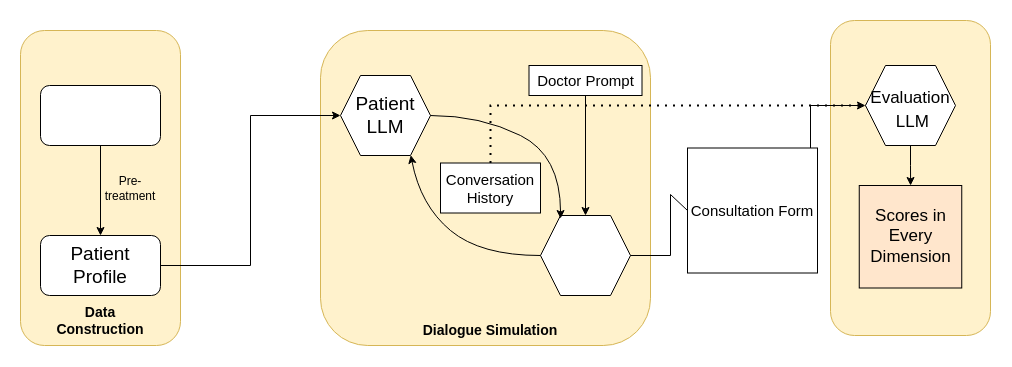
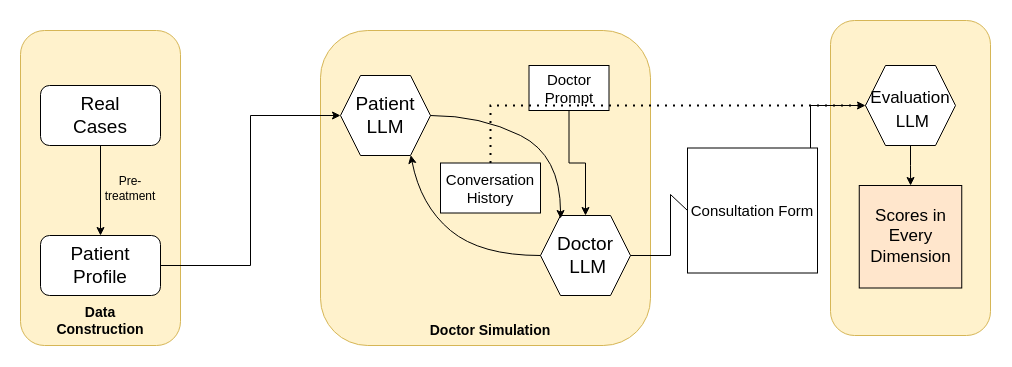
  <mxCell id="0" />
  <mxCell id="1" parent="0" />
  <mxCell id="2" value="" style="rounded=1;whiteSpace=wrap;html=1;overflow=visible;fillColor=#fff2cc;strokeColor=#d6b656;" vertex="1" parent="1"><mxGeometry x="320" y="30" width="330" height="315" as="geometry" /></mxCell>
  <mxCell id="3" value="" style="rounded=1;whiteSpace=wrap;html=1;overflow=visible;fillColor=#fff2cc;strokeColor=#d6b656;" vertex="1" parent="1"><mxGeometry x="20" y="30" width="160" height="315" as="geometry" /></mxCell>
  <mxCell id="4" value="" style="rounded=1;whiteSpace=wrap;html=1;overflow=visible;fillColor=#fff2cc;strokeColor=#d6b656;" vertex="1" parent="1"><mxGeometry x="830" y="20" width="160" height="315" as="geometry" /></mxCell>
  <mxCell id="5" value="Data Construction" style="text;html=1;align=center;verticalAlign=middle;whiteSpace=wrap;rounded=0;fontSize=14;fontStyle=1" vertex="1" parent="1"><mxGeometry x="70" y="305" width="60" height="30" as="geometry" /></mxCell>
  <mxCell id="6" value="" style="edgeStyle=orthogonalEdgeStyle;rounded=0;orthogonalLoop=1;jettySize=auto;html=1;" edge="1" parent="1" source="7" target="9"><mxGeometry relative="1" as="geometry" /></mxCell>
  <mxCell id="7" value="" style="rounded=1;whiteSpace=wrap;html=1;" vertex="1" parent="1"><mxGeometry x="40" y="85" width="120" height="60" as="geometry" /></mxCell>
  <mxCell id="8" style="edgeStyle=orthogonalEdgeStyle;rounded=0;orthogonalLoop=1;jettySize=auto;html=1;exitX=1;exitY=0.5;exitDx=0;exitDy=0;entryX=0;entryY=0.5;entryDx=0;entryDy=0;" edge="1" parent="1" source="9" target="13"><mxGeometry relative="1" as="geometry" /></mxCell>
  <mxCell id="9" value="" style="rounded=1;whiteSpace=wrap;html=1;" vertex="1" parent="1"><mxGeometry x="40" y="235" width="120" height="60" as="geometry" /></mxCell>
+ <mxCell id="10" value="Real Cases" style="text;html=1;align=center;verticalAlign=middle;whiteSpace=wrap;rounded=0;fontSize=19;" vertex="1" parent="1"><mxGeometry x="70" y="100" width="60" height="30" as="geometry" /></mxCell>
  <mxCell id="11" value="Patient Profile" style="text;html=1;align=center;verticalAlign=middle;whiteSpace=wrap;rounded=0;fontSize=19;" vertex="1" parent="1"><mxGeometry x="70" y="250" width="60" height="30" as="geometry" /></mxCell>
  <mxCell id="12" value="Pre-treatment" style="text;html=1;align=center;verticalAlign=middle;whiteSpace=wrap;rounded=0;" vertex="1" parent="1"><mxGeometry x="100" y="172.5" width="60" height="30" as="geometry" /></mxCell>
  <mxCell id="13" value="" style="shape=hexagon;perimeter=hexagonPerimeter2;whiteSpace=wrap;html=1;fixedSize=1;" vertex="1" parent="1"><mxGeometry x="340" y="75" width="90" height="80" as="geometry" /></mxCell>
  <mxCell id="14" value="" style="shape=hexagon;perimeter=hexagonPerimeter2;whiteSpace=wrap;html=1;fixedSize=1;" vertex="1" parent="1"><mxGeometry x="540" y="215" width="90" height="80" as="geometry" /></mxCell>
  <mxCell id="15" value="" style="curved=1;endArrow=classic;html=1;rounded=0;entryX=0.781;entryY=0.996;entryDx=0;entryDy=0;entryPerimeter=0;exitX=0;exitY=0.5;exitDx=0;exitDy=0;" edge="1" parent="1" source="14" target="13"><mxGeometry width="50" height="50" relative="1" as="geometry"><mxPoint x="540" y="275" as="sourcePoint" /><mxPoint x="570" y="275" as="targetPoint" /><Array as="points"><mxPoint x="480" y="255" /><mxPoint x="420" y="205" /></Array></mxGeometry></mxCell>
  <mxCell id="16" value="" style="curved=1;endArrow=classic;html=1;rounded=0;entryX=0.223;entryY=0.038;entryDx=0;entryDy=0;entryPerimeter=0;exitX=1;exitY=0.5;exitDx=0;exitDy=0;" edge="1" parent="1" source="13" target="14"><mxGeometry width="50" height="50" relative="1" as="geometry"><mxPoint x="520" y="325" as="sourcePoint" /><mxPoint x="570" y="275" as="targetPoint" /><Array as="points"><mxPoint x="480" y="115" /><mxPoint x="560" y="155" /></Array></mxGeometry></mxCell>
  <mxCell id="17" value="&lt;font style=&quot;font-size: 19px;&quot;&gt;Patient LLM&lt;/font&gt;" style="text;html=1;align=center;verticalAlign=middle;whiteSpace=wrap;rounded=0;" vertex="1" parent="1"><mxGeometry x="355" y="100" width="60" height="30" as="geometry" /></mxCell>
+ <mxCell id="18" value="&lt;font style=&quot;font-size: 19px;&quot;&gt;Doctor&lt;/font&gt;&lt;div&gt;&lt;font style=&quot;font-size: 19px;&quot;&gt;&amp;nbsp;LLM&lt;/font&gt;&lt;/div&gt;" style="text;html=1;align=center;verticalAlign=middle;whiteSpace=wrap;rounded=0;" vertex="1" parent="1"><mxGeometry x="555" y="240" width="60" height="30" as="geometry" /></mxCell>
  <mxCell id="19" value="&lt;font style=&quot;font-size: 15px;&quot;&gt;Conversation History&lt;/font&gt;" style="rounded=0;whiteSpace=wrap;html=1;" vertex="1" parent="1"><mxGeometry x="440" y="162.5" width="100" height="50" as="geometry" /></mxCell>
- <mxCell id="20" value="&lt;font&gt;&lt;b&gt;Dialogue Simulation&lt;/b&gt;&lt;/font&gt;" style="text;html=1;align=center;verticalAlign=middle;whiteSpace=wrap;rounded=0;fontSize=14;" vertex="1" parent="1"><mxGeometry x="375" y="315" width="230" height="30" as="geometry" /></mxCell>
+ <mxCell id="20" value="&lt;font&gt;&lt;b&gt;Doctor Simulation&lt;/b&gt;&lt;/font&gt;" style="text;html=1;align=center;verticalAlign=middle;whiteSpace=wrap;rounded=0;fontSize=14;" vertex="1" parent="1"><mxGeometry x="375" y="315" width="230" height="30" as="geometry" /></mxCell>
  <mxCell id="21" style="edgeStyle=orthogonalEdgeStyle;rounded=0;orthogonalLoop=1;jettySize=auto;html=1;exitX=0.5;exitY=1;exitDx=0;exitDy=0;" edge="1" parent="1" source="22" target="14"><mxGeometry relative="1" as="geometry" /></mxCell>
- <mxCell id="22" value="&lt;font style=&quot;font-size: 15px;&quot;&gt;Doctor Prompt&lt;/font&gt;" style="rounded=0;whiteSpace=wrap;html=1;" vertex="1" parent="1"><mxGeometry x="528.5" y="65" width="113" height="30" as="geometry" /></mxCell>
+ <mxCell id="22" value="&lt;font style=&quot;font-size: 15px;&quot;&gt;Doctor Prompt&lt;/font&gt;" style="rounded=0;whiteSpace=wrap;html=1;" vertex="1" parent="1"><mxGeometry x="528.5" y="65" width="80" height="45" as="geometry" /></mxCell>
  <mxCell id="23" style="edgeStyle=orthogonalEdgeStyle;rounded=0;orthogonalLoop=1;jettySize=auto;html=1;exitX=1;exitY=0.5;exitDx=0;exitDy=0;entryX=0;entryY=0.5;entryDx=0;entryDy=0;" edge="1" parent="1" source="24" target="27"><mxGeometry relative="1" as="geometry"><Array as="points"><mxPoint x="810" y="194" /><mxPoint x="810" y="105" /></Array></mxGeometry></mxCell>
  <mxCell id="24" value="&lt;font style=&quot;font-size: 15px;&quot;&gt;Consultation Form&lt;/font&gt;" style="rounded=0;whiteSpace=wrap;html=1;" vertex="1" parent="1"><mxGeometry x="687" y="147.5" width="130" height="125" as="geometry" /></mxCell>
  <mxCell id="25" value="" style="endArrow=none;html=1;rounded=0;exitX=0;exitY=0.5;exitDx=0;exitDy=0;entryX=1;entryY=0.5;entryDx=0;entryDy=0;" edge="1" parent="1" source="24" target="14"><mxGeometry width="50" height="50" relative="1" as="geometry"><mxPoint x="520" y="295" as="sourcePoint" /><mxPoint x="570" y="245" as="targetPoint" /><Array as="points"><mxPoint x="670" y="194" /><mxPoint x="670" y="255" /></Array></mxGeometry></mxCell>
  <mxCell id="26" style="edgeStyle=orthogonalEdgeStyle;rounded=0;orthogonalLoop=1;jettySize=auto;html=1;exitX=0.5;exitY=1;exitDx=0;exitDy=0;" edge="1" parent="1" source="27" target="30"><mxGeometry relative="1" as="geometry" /></mxCell>
  <mxCell id="27" value="" style="shape=hexagon;perimeter=hexagonPerimeter2;whiteSpace=wrap;html=1;fixedSize=1;" vertex="1" parent="1"><mxGeometry x="865" y="65" width="90" height="80" as="geometry" /></mxCell>
  <mxCell id="28" value="&lt;font style=&quot;font-size: 17px;&quot;&gt;&lt;table&gt;&lt;tbody&gt;&lt;tr&gt;&lt;td&gt;&lt;/td&gt;&lt;/tr&gt;&lt;/tbody&gt;&lt;/table&gt;&lt;table style=&quot;&quot;&gt;&lt;tbody&gt;&lt;tr&gt;&lt;td&gt;Evaluation&lt;/td&gt;&lt;/tr&gt;&lt;/tbody&gt;&lt;/table&gt;&amp;nbsp;LLM&lt;/font&gt;" style="text;html=1;align=center;verticalAlign=middle;whiteSpace=wrap;rounded=0;" vertex="1" parent="1"><mxGeometry x="880" y="90" width="60" height="30" as="geometry" /></mxCell>
  <mxCell id="29" value="" style="endArrow=none;dashed=1;html=1;dashPattern=1 3;strokeWidth=2;rounded=0;exitX=0.5;exitY=0;exitDx=0;exitDy=0;entryX=0;entryY=0.5;entryDx=0;entryDy=0;" edge="1" parent="1" source="19" target="27"><mxGeometry width="50" height="50" relative="1" as="geometry"><mxPoint x="520" y="285" as="sourcePoint" /><mxPoint x="570" y="235" as="targetPoint" /><Array as="points"><mxPoint x="490" y="105" /></Array></mxGeometry></mxCell>
  <mxCell id="30" value="&lt;font style=&quot;font-size: 17px;&quot;&gt;Scores in Every Dimension&lt;/font&gt;" style="whiteSpace=wrap;html=1;aspect=fixed;fillColor=#ffe6cc;" vertex="1" parent="1"><mxGeometry x="858.75" y="185" width="102.5" height="102.5" as="geometry" /></mxCell>
